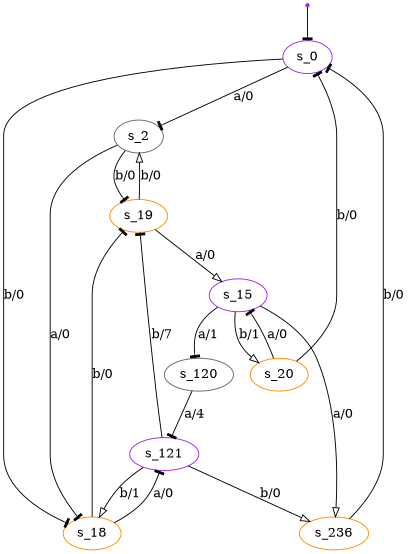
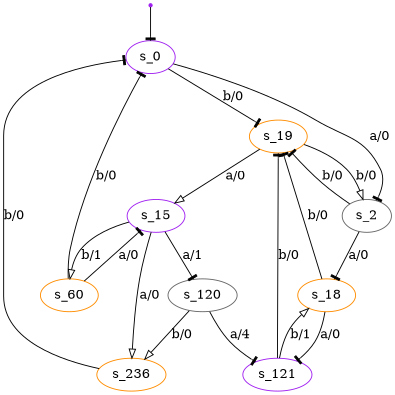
  digraph {
    node [color=purple]
    edge [arrowhead=tee]
    s_0 [root=true]
    s_19 [color=darkorange]
    s_2 [color=gray40]
    s_15
    s_18 [color=darkorange]
-   s_60 [color=darkorange label=s_20]
+   s_60 [color=darkorange]
    s_120 [color=gray40]
    s_236 [color=darkorange]
    s_121
    qi [shape=point]
-   s_0 -> s_18 [label="b/0"]
+   s_0 -> s_19 [label="b/0"]
    s_0 -> s_2 [label="a/0"]
    s_19 -> s_2 [arrowhead=onormal label="b/0"]
    s_19 -> s_15 [arrowhead=onormal label="a/0"]
    s_2 -> s_19 [label="b/0"]
    s_2 -> s_18 [label="a/0"]
    s_15 -> s_60 [arrowhead=onormal label="b/1"]
    s_15 -> s_120 [label="a/1"]
    s_15 -> s_236 [arrowhead=onormal label="a/0"]
    s_18 -> s_19 [label="b/0"]
    s_18 -> s_121 [label="a/0"]
    s_60 -> s_0 [label="b/0"]
    s_60 -> s_15 [label="a/0"]
-   s_121 -> s_236 [arrowhead=onormal label="b/0"]
+   s_120 -> s_236 [arrowhead=onormal label="b/0"]
    s_120 -> s_121 [label="a/4"]
    s_236 -> s_0 [label="b/0"]
-   s_121 -> s_19 [label="b/7"]
+   s_121 -> s_19 [label="b/0"]
    s_121 -> s_18 [arrowhead=onormal label="b/1"]
    qi -> s_0
  }
